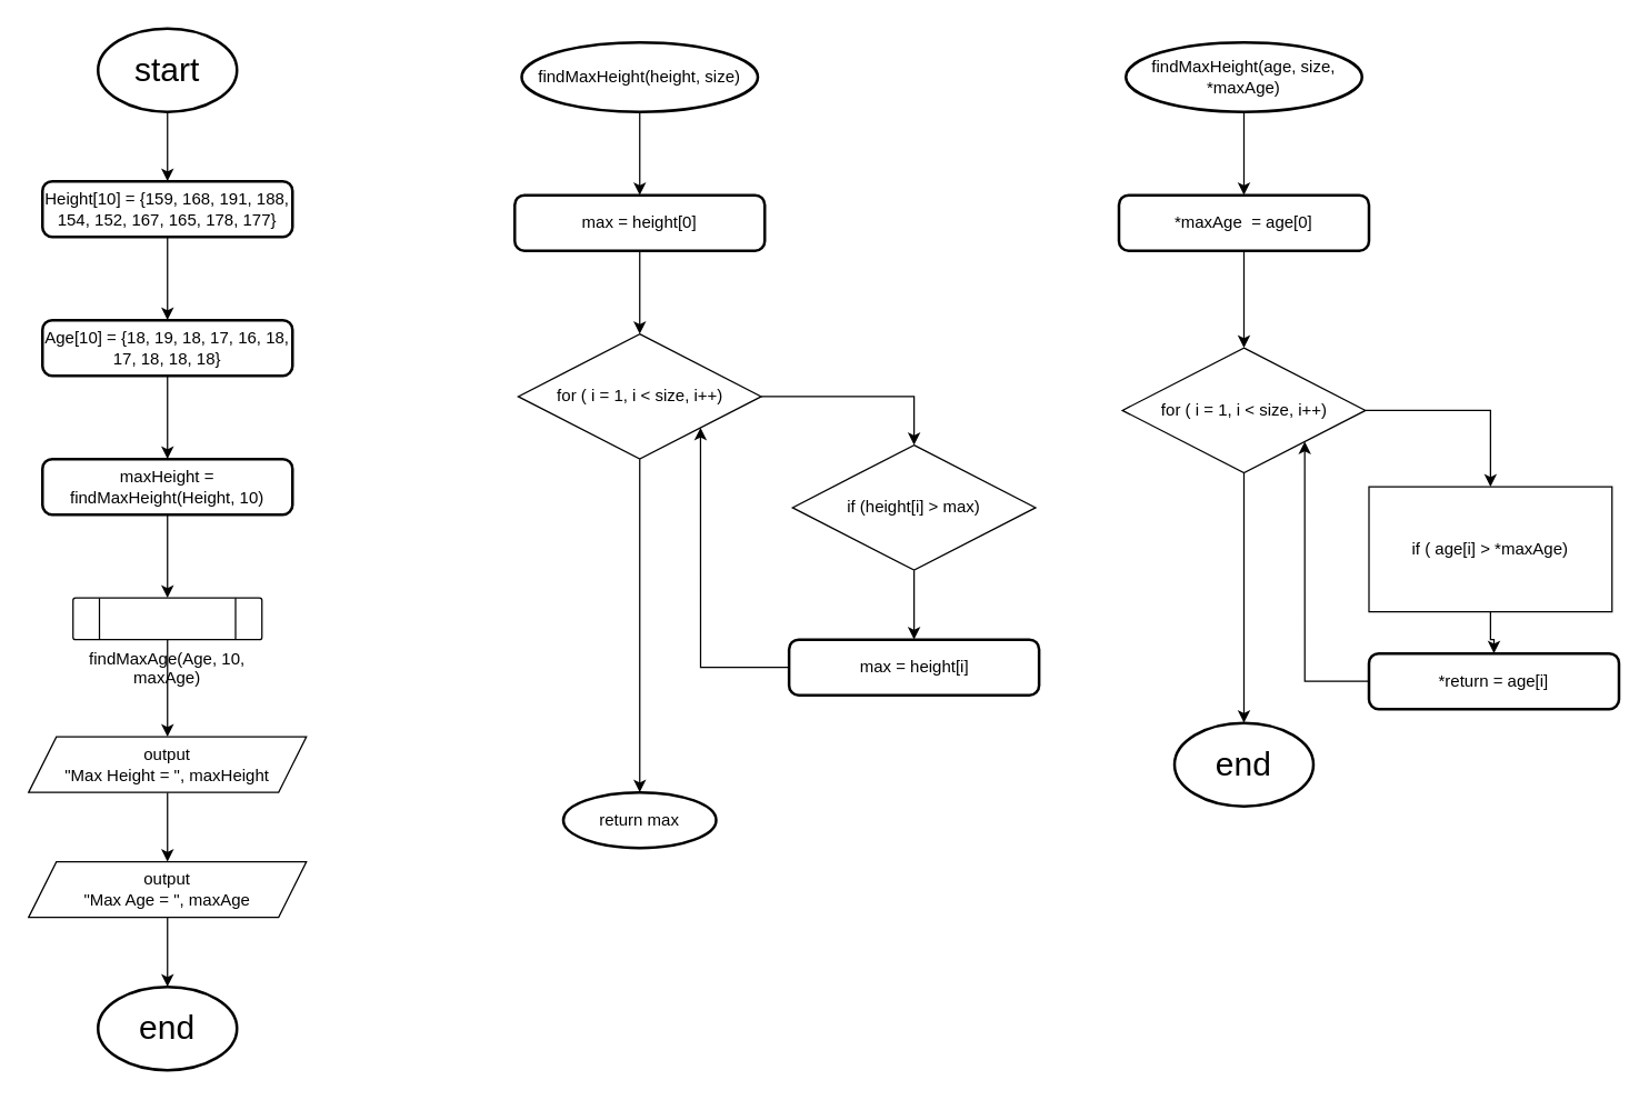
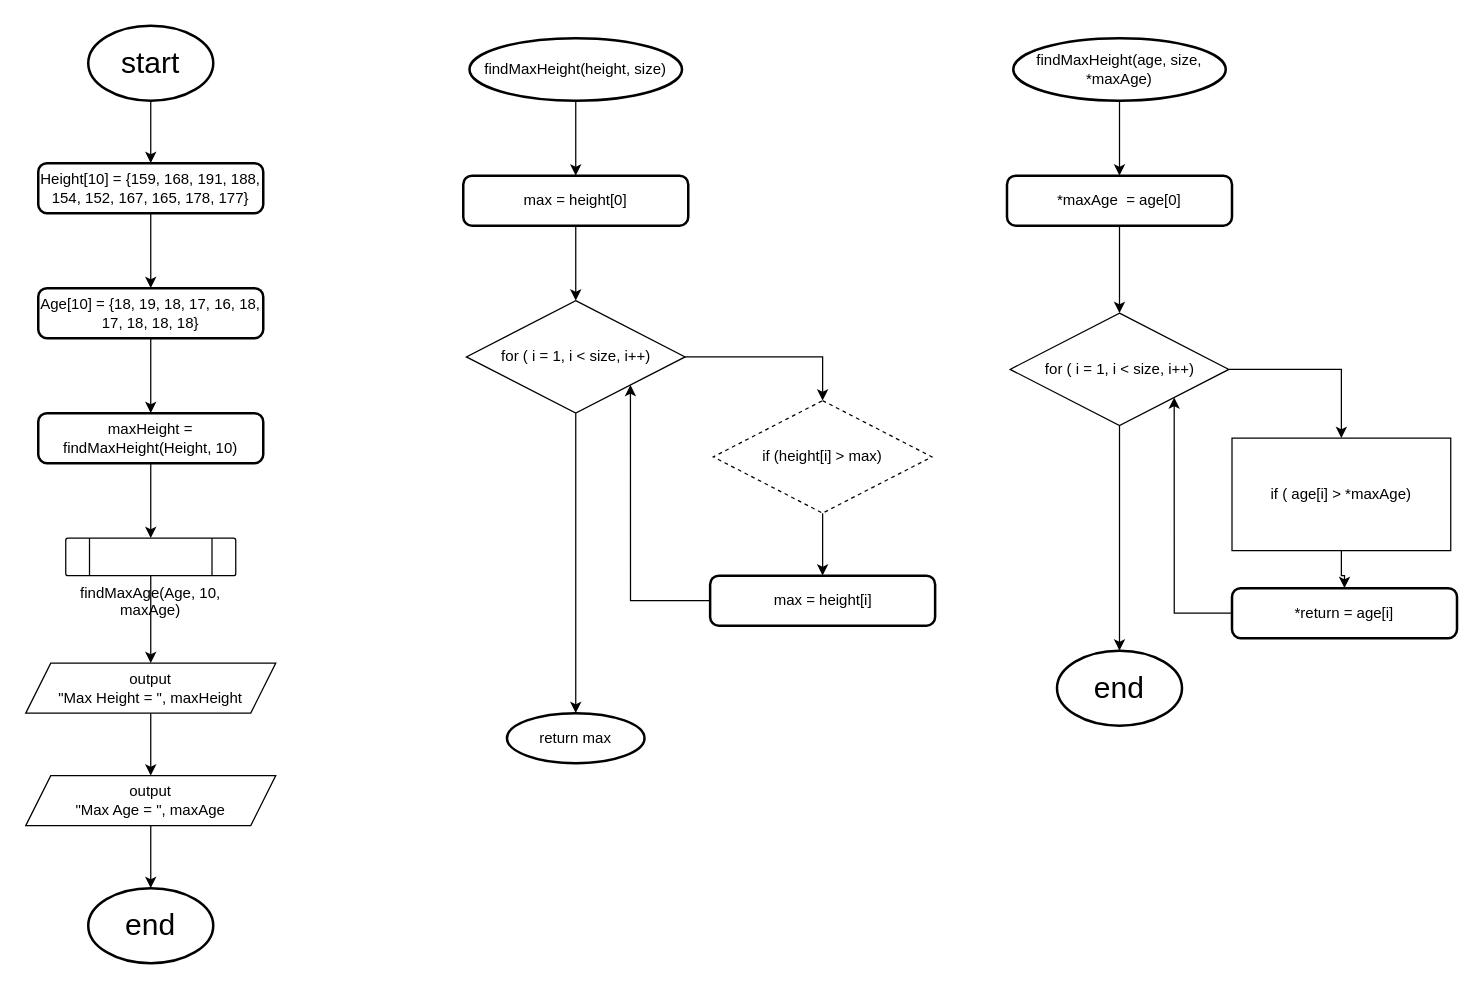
  <mxCell id="0" />
  <mxCell id="1" parent="0" />
  <mxCell id="2" value="&lt;font style=&quot;font-size: 24px;&quot;&gt;start&lt;/font&gt;" style="strokeWidth=2;html=1;shape=mxgraph.flowchart.start_1;whiteSpace=wrap;" vertex="1" parent="1"><mxGeometry x="70" y="20" width="100" height="60" as="geometry" /></mxCell>
  <mxCell id="3" value="&lt;font style=&quot;font-size: 24px;&quot;&gt;end&lt;/font&gt;" style="strokeWidth=2;html=1;shape=mxgraph.flowchart.start_1;whiteSpace=wrap;" vertex="1" parent="1"><mxGeometry x="70" y="710" width="100" height="60" as="geometry" /></mxCell>
  <mxCell id="4" style="edgeStyle=orthogonalEdgeStyle;rounded=0;orthogonalLoop=1;jettySize=auto;html=1;entryX=0.5;entryY=0;entryDx=0;entryDy=0;" edge="1" parent="1" source="5" target="17"><mxGeometry relative="1" as="geometry" /></mxCell>
  <mxCell id="5" value="output&lt;div&gt;&quot;Max Height = &quot;, maxHeight&lt;/div&gt;" style="shape=parallelogram;perimeter=parallelogramPerimeter;whiteSpace=wrap;html=1;fixedSize=1;" vertex="1" parent="1"><mxGeometry x="20" y="530" width="200" height="40" as="geometry" /></mxCell>
  <mxCell id="6" style="edgeStyle=orthogonalEdgeStyle;rounded=0;orthogonalLoop=1;jettySize=auto;html=1;entryX=0.5;entryY=0;entryDx=0;entryDy=0;" edge="1" parent="1" source="7" target="11"><mxGeometry relative="1" as="geometry" /></mxCell>
  <mxCell id="7" value="Height[10] = {159, 168, 191, 188, 154, 152, 167, 165, 178, 177}" style="rounded=1;whiteSpace=wrap;html=1;absoluteArcSize=1;arcSize=14;strokeWidth=2;" vertex="1" parent="1"><mxGeometry x="30" y="130" width="180" height="40" as="geometry" /></mxCell>
  <mxCell id="8" style="edgeStyle=orthogonalEdgeStyle;rounded=0;orthogonalLoop=1;jettySize=auto;html=1;entryX=0.5;entryY=0;entryDx=0;entryDy=0;" edge="1" parent="1" source="9" target="24"><mxGeometry relative="1" as="geometry" /></mxCell>
  <mxCell id="9" value="for ( i = 1, i &amp;lt; size, i++)" style="rhombus;whiteSpace=wrap;html=1;" vertex="1" parent="1"><mxGeometry x="372.5" y="240" width="175" height="90" as="geometry" /></mxCell>
  <mxCell id="10" style="edgeStyle=orthogonalEdgeStyle;rounded=0;orthogonalLoop=1;jettySize=auto;html=1;entryX=0.5;entryY=0;entryDx=0;entryDy=0;" edge="1" parent="1" source="11" target="13"><mxGeometry relative="1" as="geometry" /></mxCell>
  <mxCell id="11" value="Age[10] = {18, 19, 18, 17, 16, 18, 17, 18, 18, 18}" style="rounded=1;whiteSpace=wrap;html=1;absoluteArcSize=1;arcSize=14;strokeWidth=2;" vertex="1" parent="1"><mxGeometry x="30" y="230" width="180" height="40" as="geometry" /></mxCell>
  <mxCell id="12" style="edgeStyle=orthogonalEdgeStyle;rounded=0;orthogonalLoop=1;jettySize=auto;html=1;entryX=0.5;entryY=0;entryDx=0;entryDy=0;" edge="1" parent="1" source="13" target="15"><mxGeometry relative="1" as="geometry" /></mxCell>
  <mxCell id="13" value="maxHeight = findMaxHeight(Height, 10)" style="rounded=1;whiteSpace=wrap;html=1;absoluteArcSize=1;arcSize=14;strokeWidth=2;" vertex="1" parent="1"><mxGeometry x="30" y="330" width="180" height="40" as="geometry" /></mxCell>
  <mxCell id="14" style="edgeStyle=orthogonalEdgeStyle;rounded=0;orthogonalLoop=1;jettySize=auto;html=1;entryX=0.5;entryY=0;entryDx=0;entryDy=0;" edge="1" parent="1" source="15" target="5"><mxGeometry relative="1" as="geometry" /></mxCell>
  <mxCell id="15" value="findMaxAge(Age, 10, maxAge)" style="verticalLabelPosition=bottom;verticalAlign=top;html=1;shape=process;whiteSpace=wrap;rounded=1;size=0.14;arcSize=6;" vertex="1" parent="1"><mxGeometry x="52" y="430" width="136" height="30" as="geometry" /></mxCell>
  <mxCell id="16" style="edgeStyle=orthogonalEdgeStyle;rounded=0;orthogonalLoop=1;jettySize=auto;html=1;entryX=0.5;entryY=0;entryDx=0;entryDy=0;" edge="1" parent="1" source="2" target="7"><mxGeometry relative="1" as="geometry" /></mxCell>
  <mxCell id="17" value="output&lt;div&gt;&quot;Max Age = &quot;, maxAge&lt;/div&gt;" style="shape=parallelogram;perimeter=parallelogramPerimeter;whiteSpace=wrap;html=1;fixedSize=1;" vertex="1" parent="1"><mxGeometry x="20" y="620" width="200" height="40" as="geometry" /></mxCell>
  <mxCell id="18" style="edgeStyle=orthogonalEdgeStyle;rounded=0;orthogonalLoop=1;jettySize=auto;html=1;entryX=0.5;entryY=0;entryDx=0;entryDy=0;entryPerimeter=0;" edge="1" parent="1" source="17" target="3"><mxGeometry relative="1" as="geometry" /></mxCell>
  <mxCell id="19" style="edgeStyle=orthogonalEdgeStyle;rounded=0;orthogonalLoop=1;jettySize=auto;html=1;entryX=0.5;entryY=0;entryDx=0;entryDy=0;" edge="1" parent="1" source="20" target="22"><mxGeometry relative="1" as="geometry" /></mxCell>
  <mxCell id="20" value="findMaxHeight(height, size)" style="strokeWidth=2;html=1;shape=mxgraph.flowchart.start_1;whiteSpace=wrap;" vertex="1" parent="1"><mxGeometry x="375" y="30" width="170" height="50" as="geometry" /></mxCell>
  <mxCell id="21" style="edgeStyle=orthogonalEdgeStyle;rounded=0;orthogonalLoop=1;jettySize=auto;html=1;" edge="1" parent="1" source="22" target="9"><mxGeometry relative="1" as="geometry" /></mxCell>
  <mxCell id="22" value="max = height[0]" style="rounded=1;whiteSpace=wrap;html=1;absoluteArcSize=1;arcSize=14;strokeWidth=2;" vertex="1" parent="1"><mxGeometry x="370" y="140" width="180" height="40" as="geometry" /></mxCell>
  <mxCell id="23" style="edgeStyle=orthogonalEdgeStyle;rounded=0;orthogonalLoop=1;jettySize=auto;html=1;entryX=0.5;entryY=0;entryDx=0;entryDy=0;" edge="1" parent="1" source="24" target="26"><mxGeometry relative="1" as="geometry" /></mxCell>
- <mxCell id="24" value="if (height[i] &amp;gt; max)" style="rhombus;whiteSpace=wrap;html=1;" vertex="1" parent="1"><mxGeometry x="570" y="320" width="175" height="90" as="geometry" /></mxCell>
+ <mxCell id="24" value="if (height[i] &amp;gt; max)" style="rhombus;whiteSpace=wrap;html=1;dashed=1;" vertex="1" parent="1"><mxGeometry x="570" y="320" width="175" height="90" as="geometry" /></mxCell>
  <mxCell id="25" style="edgeStyle=orthogonalEdgeStyle;rounded=0;orthogonalLoop=1;jettySize=auto;html=1;entryX=1;entryY=1;entryDx=0;entryDy=0;" edge="1" parent="1" source="26" target="9"><mxGeometry relative="1" as="geometry" /></mxCell>
  <mxCell id="26" value="max = height[i]" style="rounded=1;whiteSpace=wrap;html=1;absoluteArcSize=1;arcSize=14;strokeWidth=2;" vertex="1" parent="1"><mxGeometry x="567.5" y="460" width="180" height="40" as="geometry" /></mxCell>
  <mxCell id="27" value="return max" style="strokeWidth=2;html=1;shape=mxgraph.flowchart.start_1;whiteSpace=wrap;" vertex="1" parent="1"><mxGeometry x="405" y="570" width="110" height="40" as="geometry" /></mxCell>
  <mxCell id="28" style="edgeStyle=orthogonalEdgeStyle;rounded=0;orthogonalLoop=1;jettySize=auto;html=1;entryX=0.5;entryY=0;entryDx=0;entryDy=0;entryPerimeter=0;" edge="1" parent="1" source="9" target="27"><mxGeometry relative="1" as="geometry" /></mxCell>
  <mxCell id="29" style="edgeStyle=orthogonalEdgeStyle;rounded=0;orthogonalLoop=1;jettySize=auto;html=1;entryX=0.5;entryY=0;entryDx=0;entryDy=0;" edge="1" parent="1" source="30" target="32"><mxGeometry relative="1" as="geometry" /></mxCell>
  <mxCell id="30" value="findMaxHeight(age, size, *maxAge)" style="strokeWidth=2;html=1;shape=mxgraph.flowchart.start_1;whiteSpace=wrap;" vertex="1" parent="1"><mxGeometry x="810" y="30" width="170" height="50" as="geometry" /></mxCell>
  <mxCell id="31" style="edgeStyle=orthogonalEdgeStyle;rounded=0;orthogonalLoop=1;jettySize=auto;html=1;entryX=0.5;entryY=0;entryDx=0;entryDy=0;" edge="1" parent="1" source="32" target="34"><mxGeometry relative="1" as="geometry" /></mxCell>
  <mxCell id="32" value="*maxAge&amp;nbsp; = age[0]" style="rounded=1;whiteSpace=wrap;html=1;absoluteArcSize=1;arcSize=14;strokeWidth=2;" vertex="1" parent="1"><mxGeometry x="805" y="140" width="180" height="40" as="geometry" /></mxCell>
  <mxCell id="33" style="edgeStyle=orthogonalEdgeStyle;rounded=0;orthogonalLoop=1;jettySize=auto;html=1;entryX=0.5;entryY=0;entryDx=0;entryDy=0;" edge="1" parent="1" source="34" target="36"><mxGeometry relative="1" as="geometry" /></mxCell>
  <mxCell id="34" value="for ( i = 1, i &amp;lt; size, i++)" style="rhombus;whiteSpace=wrap;html=1;" vertex="1" parent="1"><mxGeometry x="807.5" y="250" width="175" height="90" as="geometry" /></mxCell>
  <mxCell id="35" style="edgeStyle=orthogonalEdgeStyle;rounded=0;orthogonalLoop=1;jettySize=auto;html=1;entryX=0.5;entryY=0;entryDx=0;entryDy=0;" edge="1" parent="1" source="36" target="38"><mxGeometry relative="1" as="geometry" /></mxCell>
  <mxCell id="36" value="if ( age[i] &amp;gt; *maxAge)" style="whiteSpace=wrap;html=1;rounded=0;" vertex="1" parent="1"><mxGeometry x="985" y="350" width="175" height="90" as="geometry" /></mxCell>
  <mxCell id="37" style="edgeStyle=orthogonalEdgeStyle;rounded=0;orthogonalLoop=1;jettySize=auto;html=1;entryX=1;entryY=1;entryDx=0;entryDy=0;" edge="1" parent="1" source="38" target="34"><mxGeometry relative="1" as="geometry" /></mxCell>
  <mxCell id="38" value="*return = age[i]" style="rounded=1;whiteSpace=wrap;html=1;absoluteArcSize=1;arcSize=14;strokeWidth=2;" vertex="1" parent="1"><mxGeometry x="985" y="470" width="180" height="40" as="geometry" /></mxCell>
  <mxCell id="39" value="&lt;font style=&quot;font-size: 24px;&quot;&gt;end&lt;/font&gt;" style="strokeWidth=2;html=1;shape=mxgraph.flowchart.start_1;whiteSpace=wrap;" vertex="1" parent="1"><mxGeometry x="845" y="520" width="100" height="60" as="geometry" /></mxCell>
  <mxCell id="40" style="edgeStyle=orthogonalEdgeStyle;rounded=0;orthogonalLoop=1;jettySize=auto;html=1;entryX=0.5;entryY=0;entryDx=0;entryDy=0;entryPerimeter=0;" edge="1" parent="1" source="34" target="39"><mxGeometry relative="1" as="geometry" /></mxCell>
